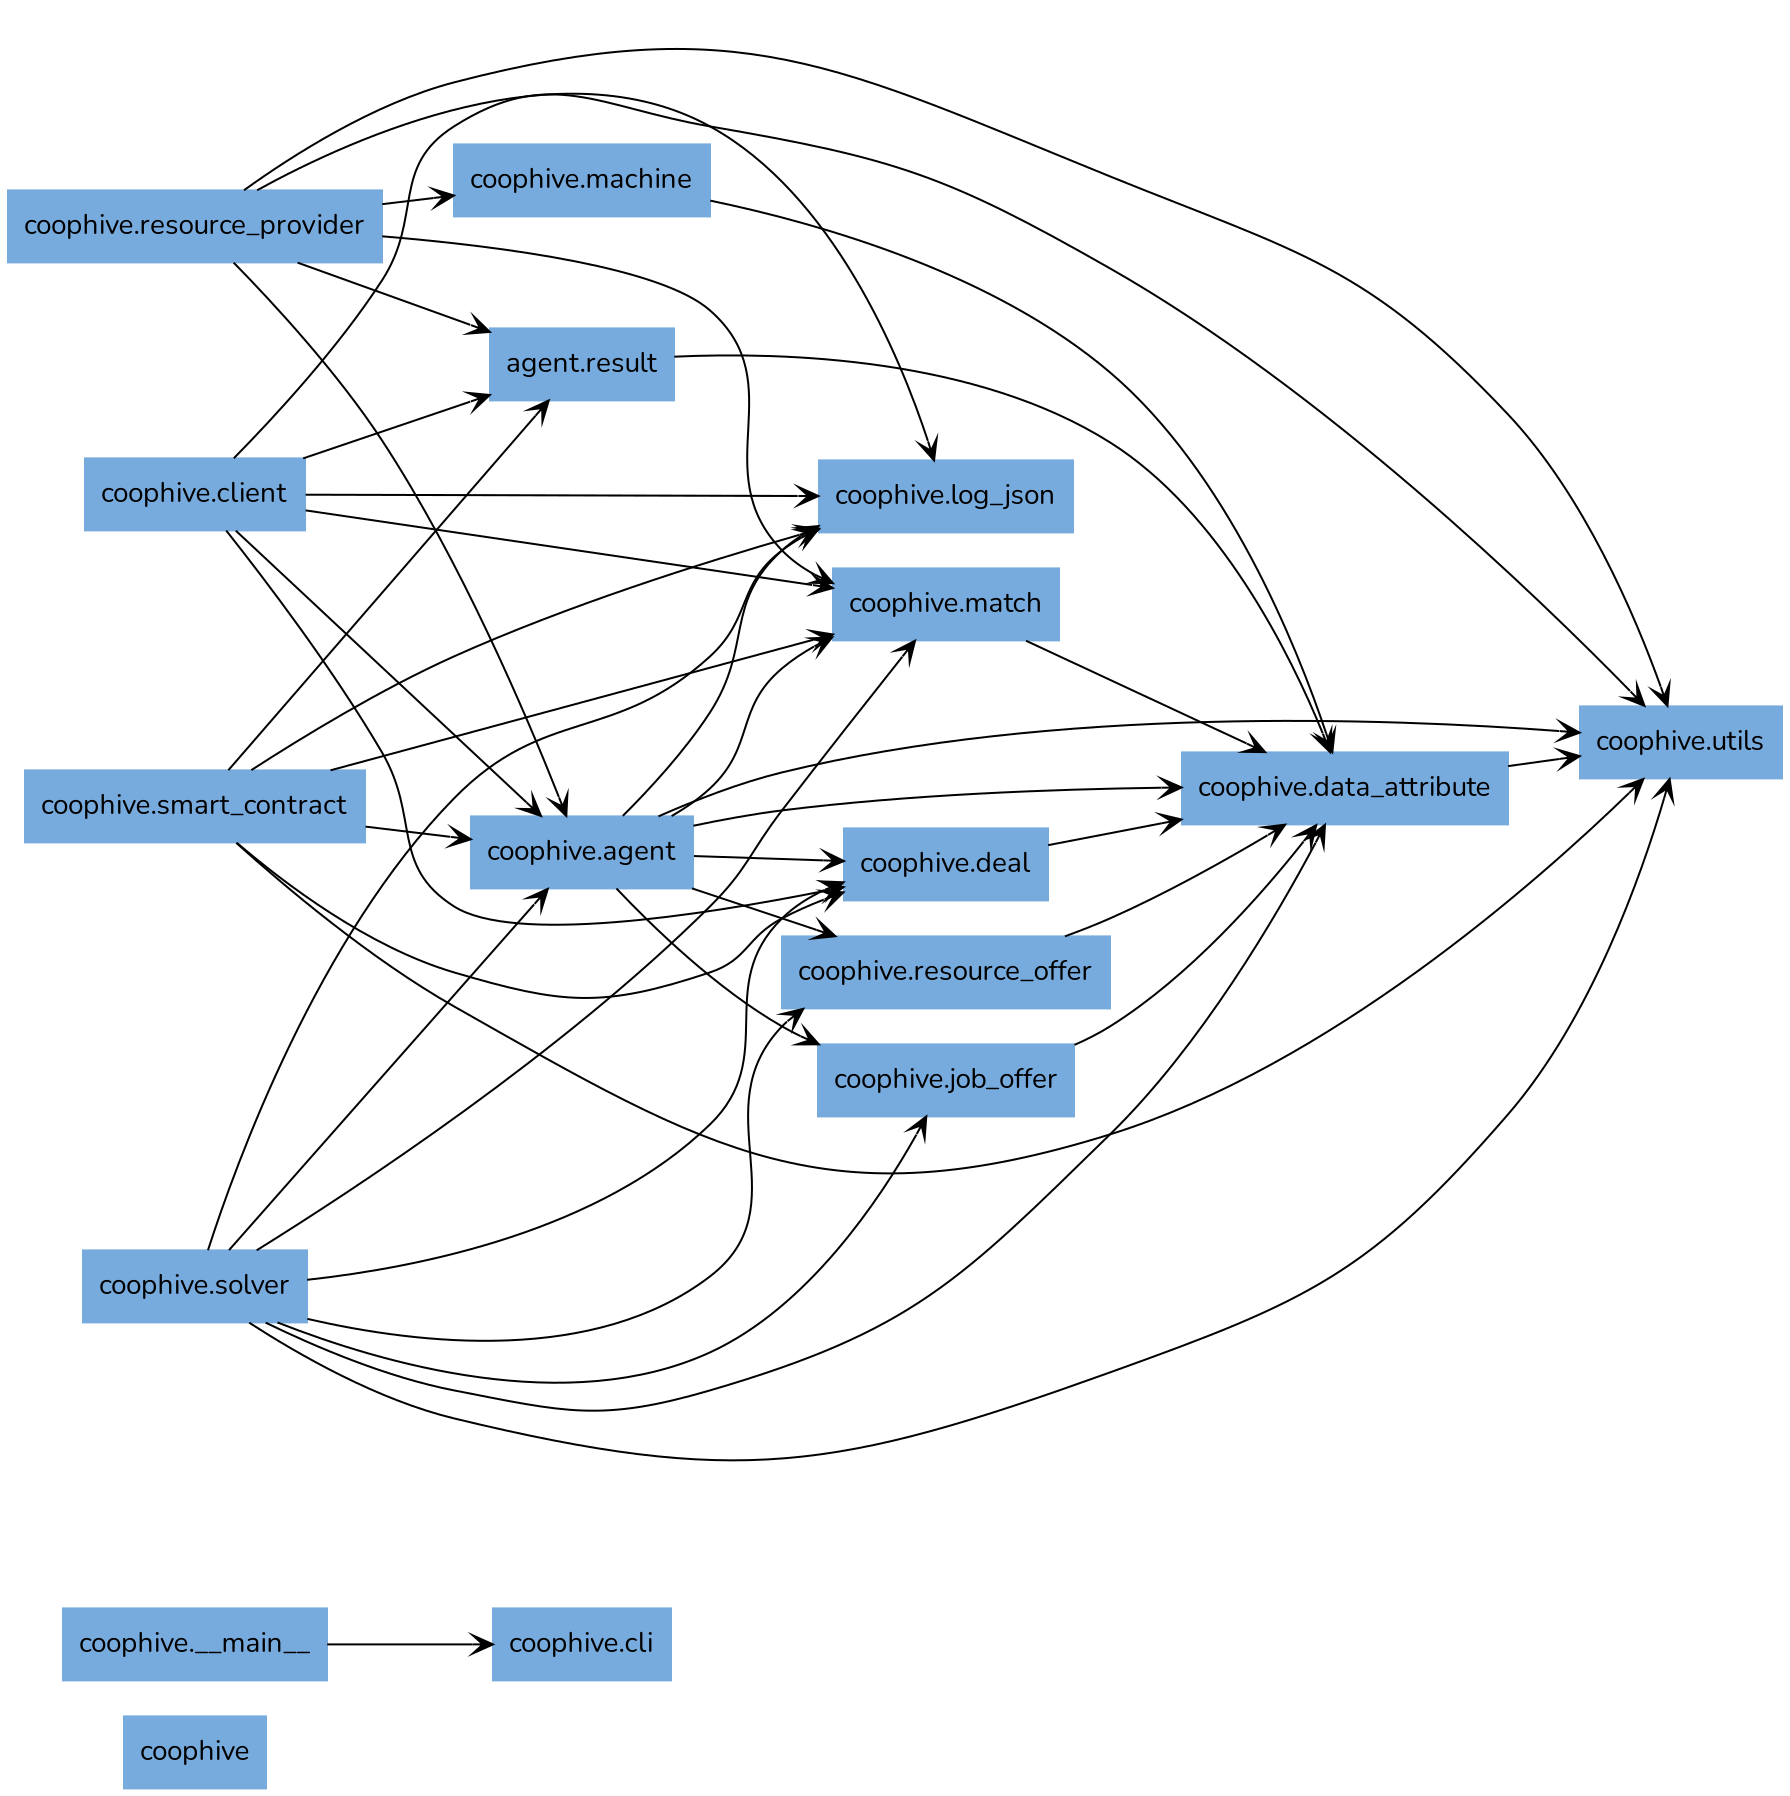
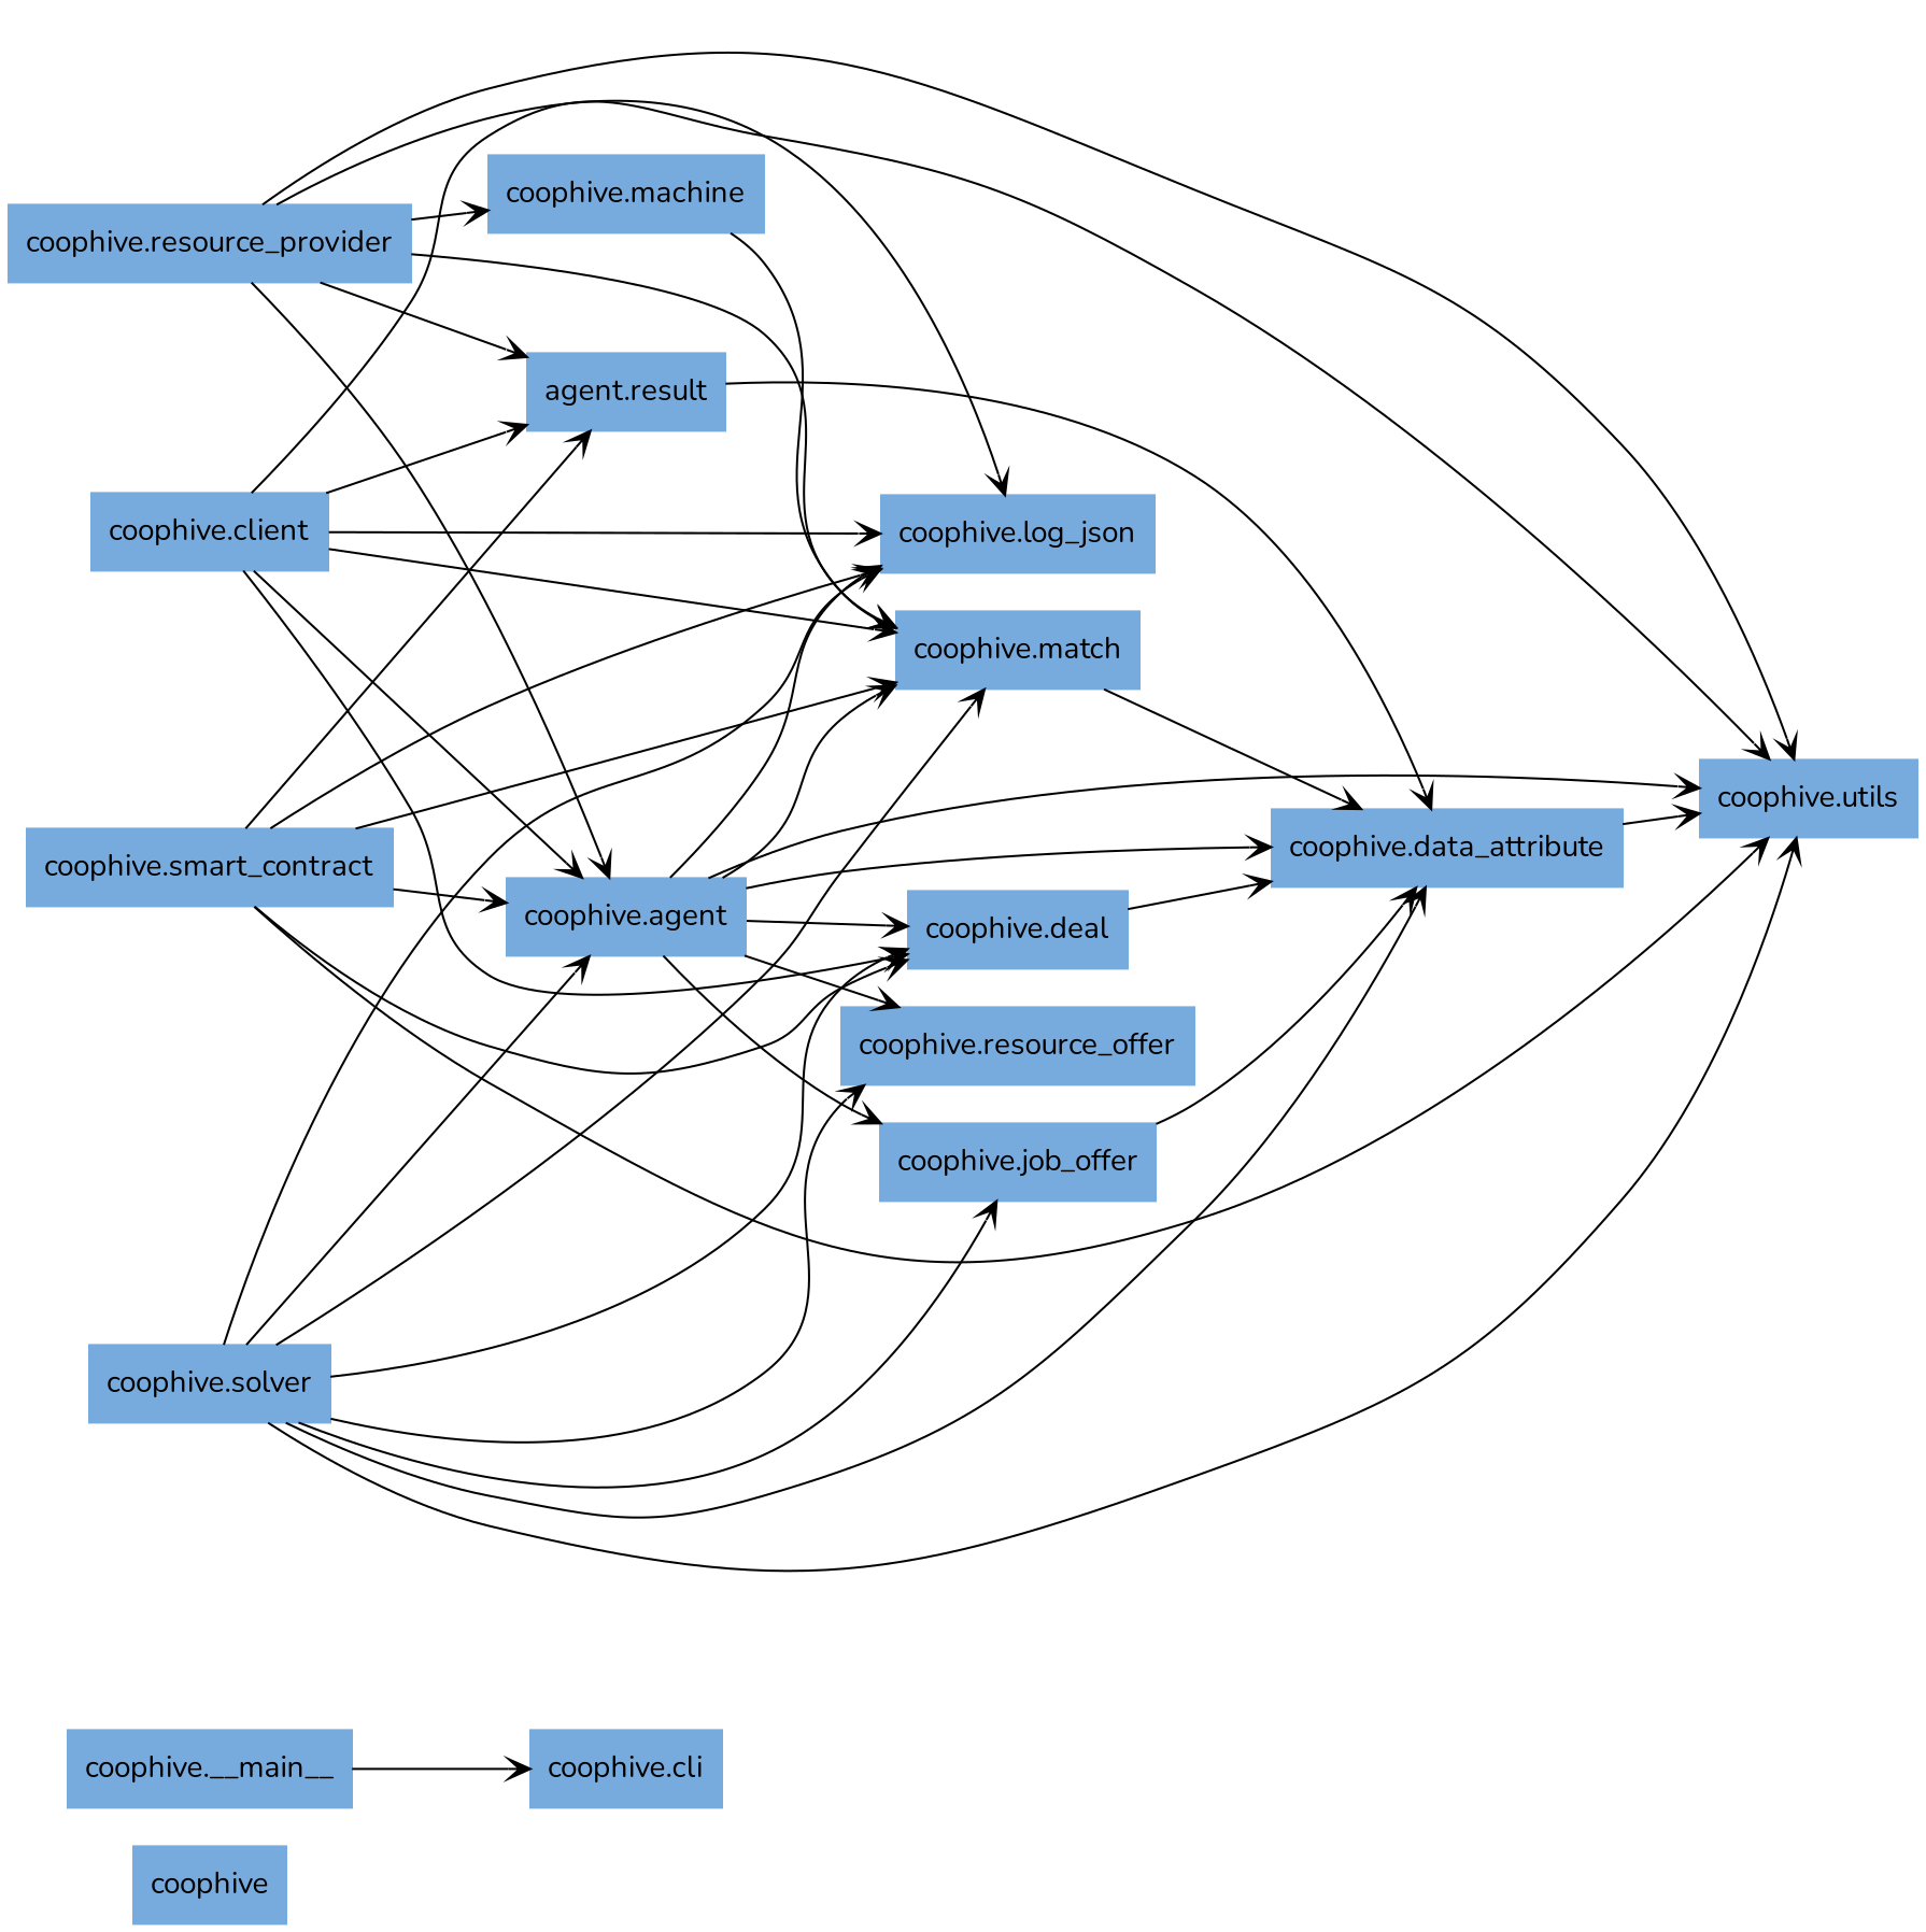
  digraph {
    fontname=Nunito
    rankdir=LR
    node [color="#77AADD" fontname=Nunito shape=box style=filled]
    edge [arrowhead=open arrowtail=none fontname=Nunito]
    n1 [label=coophive]
    n2 [label="coophive.__main__"]
    n3 [label="coophive.cli"]
    n4 [label="coophive.agent"]
    n5 [label="coophive.data_attribute"]
    n6 [label="coophive.deal"]
    n7 [label="coophive.job_offer"]
    n8 [label="coophive.log_json"]
    n9 [label="coophive.match"]
    n10 [label="coophive.resource_offer"]
    n11 [label="coophive.utils"]
    n12 [label="coophive.client"]
    n13 [label="agent.result"]
    n14 [label="coophive.machine"]
    n15 [label="coophive.resource_provider"]
    n16 [label="coophive.smart_contract"]
    n17 [label="coophive.solver"]
    n2 -> n3
    n4 -> n5
    n4 -> n6
    n4 -> n7
    n4 -> n8
    n4 -> n9
    n4 -> n10
    n4 -> n11
    n5 -> n11
    n6 -> n5
    n7 -> n5
    n9 -> n5
-   n10 -> n5
    n12 -> n4
    n12 -> n6
    n12 -> n8
    n12 -> n9
    n12 -> n11
    n12 -> n13
    n13 -> n5
-   n14 -> n5
+   n14 -> n9
    n15 -> n4
    n15 -> n8
    n15 -> n9
    n15 -> n11
    n15 -> n13
    n15 -> n14
    n16 -> n4
    n16 -> n6
    n16 -> n8
    n16 -> n9
    n16 -> n11
    n16 -> n13
    n17 -> n4
    n17 -> n5
    n17 -> n6
    n17 -> n7
    n17 -> n8
    n17 -> n9
    n17 -> n10
    n17 -> n11
  }
